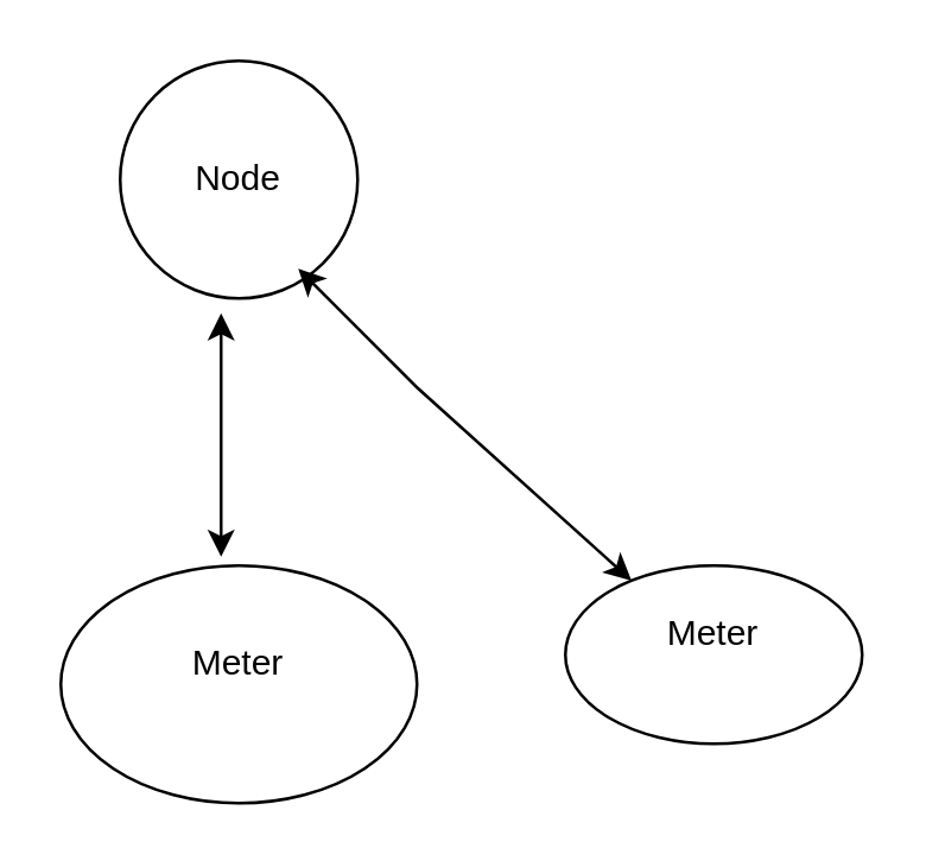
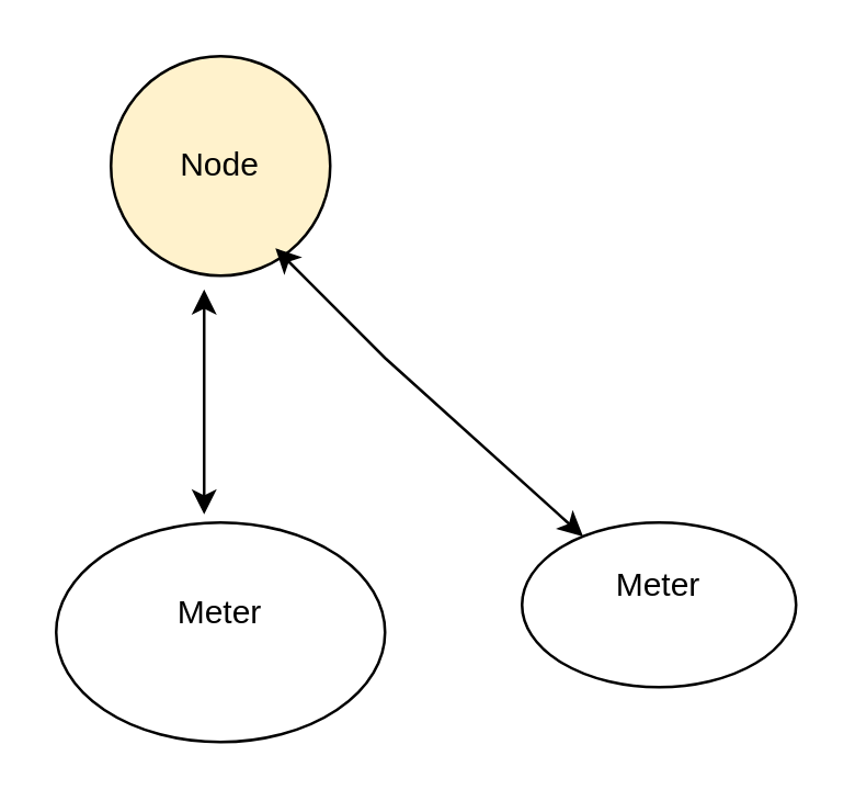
  <mxCell id="0" />
  <mxCell id="1" parent="0" />
  <mxCell id="2" value="&lt;div&gt;Meter&lt;/div&gt;&lt;div&gt;&lt;br&gt;&lt;/div&gt;" style="ellipse;whiteSpace=wrap;html=1;" vertex="1" parent="1"><mxGeometry x="20" y="190" width="120" height="80" as="geometry" /></mxCell>
- <mxCell id="3" value="Node" style="ellipse;whiteSpace=wrap;html=1;aspect=fixed;" vertex="1" parent="1"><mxGeometry x="40" y="20" width="80" height="80" as="geometry" /></mxCell>
+ <mxCell id="3" value="Node" style="ellipse;whiteSpace=wrap;html=1;aspect=fixed;fillColor=#fff2cc;" vertex="1" parent="1"><mxGeometry x="40" y="20" width="80" height="80" as="geometry" /></mxCell>
  <mxCell id="4" value="" style="endArrow=classic;startArrow=classic;html=1;rounded=0;exitX=0.45;exitY=-0.037;exitDx=0;exitDy=0;exitPerimeter=0;entryX=0.425;entryY=1.063;entryDx=0;entryDy=0;entryPerimeter=0;" edge="1" parent="1" source="2" target="3"><mxGeometry width="50" height="50" relative="1" as="geometry"><mxPoint x="40" y="150" as="sourcePoint" /><mxPoint x="90" y="100" as="targetPoint" /></mxGeometry></mxCell>
  <mxCell id="5" value="&lt;div&gt;Meter&lt;/div&gt;&lt;div&gt;&lt;br&gt;&lt;/div&gt;" style="ellipse;whiteSpace=wrap;html=1;" vertex="1" parent="1"><mxGeometry x="190" y="190" width="100" height="60" as="geometry" /></mxCell>
  <mxCell id="6" value="" style="endArrow=classic;startArrow=classic;html=1;rounded=0;" edge="1" parent="1" source="5"><mxGeometry width="50" height="50" relative="1" as="geometry"><mxPoint x="84" y="197" as="sourcePoint" /><mxPoint x="100" y="90" as="targetPoint" /><Array as="points"><mxPoint x="140" y="130" /></Array></mxGeometry></mxCell>
